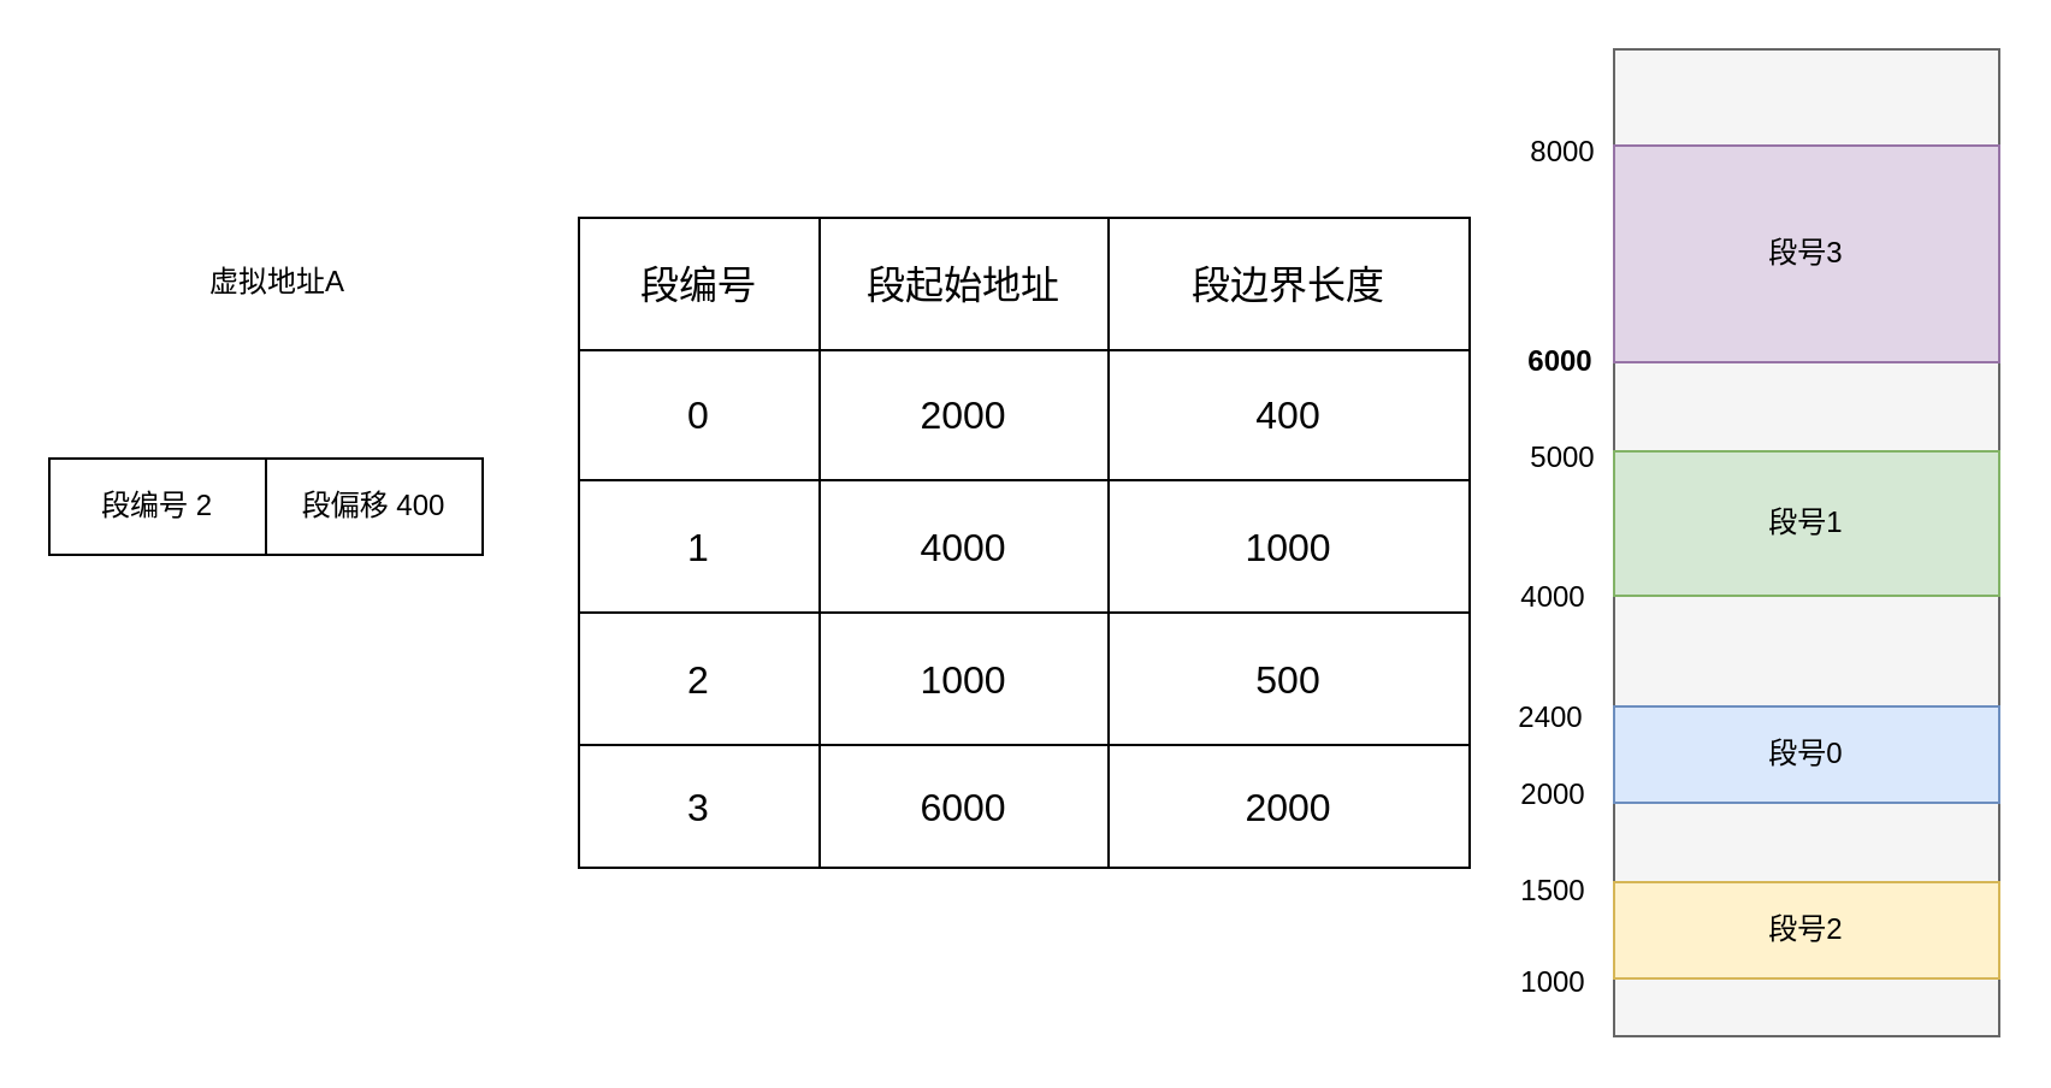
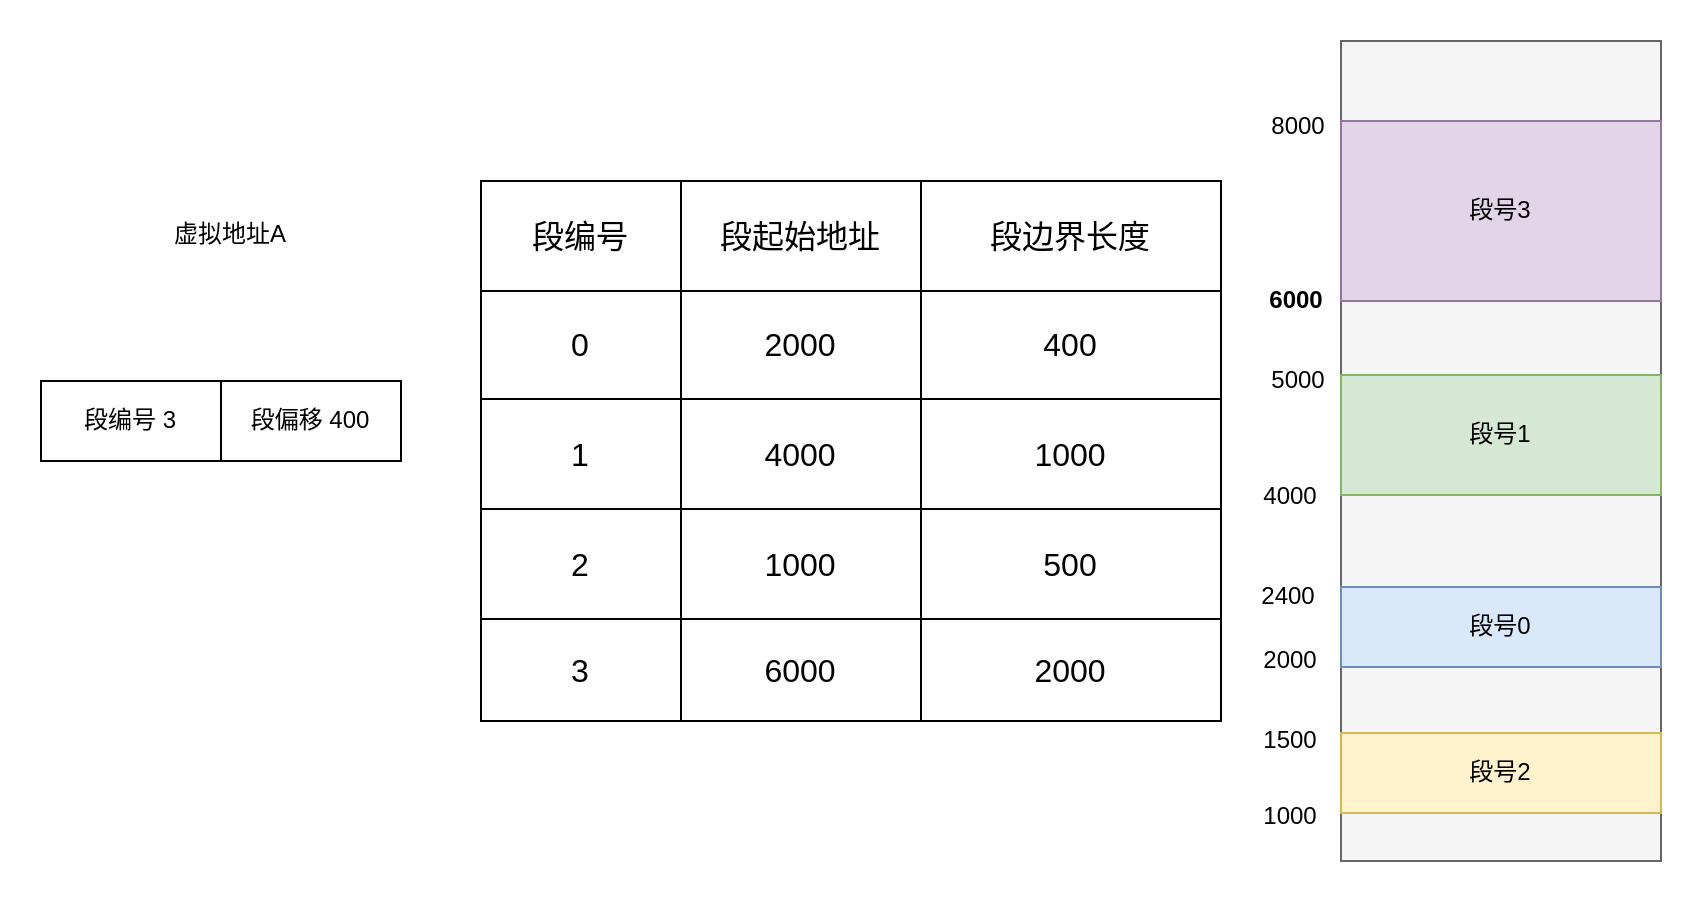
  <mxCell id="0" />
  <mxCell id="1" parent="0" />
  <mxCell id="2" value="" style="shape=table;startSize=0;container=1;collapsible=0;childLayout=tableLayout;fontSize=16;" vertex="1" parent="1"><mxGeometry x="240" y="90" width="370" height="270" as="geometry" /></mxCell>
  <mxCell id="3" value="" style="shape=tableRow;horizontal=0;startSize=0;swimlaneHead=0;swimlaneBody=0;strokeColor=inherit;top=0;left=0;bottom=0;right=0;collapsible=0;dropTarget=0;fillColor=none;points=[[0,0.5],[1,0.5]];portConstraint=eastwest;fontSize=16;" vertex="1" parent="2"><mxGeometry width="370" height="55" as="geometry" /></mxCell>
  <mxCell id="4" value="段编号" style="shape=partialRectangle;html=1;whiteSpace=wrap;connectable=0;strokeColor=inherit;overflow=hidden;fillColor=none;top=0;left=0;bottom=0;right=0;pointerEvents=1;fontSize=16;" vertex="1" parent="3"><mxGeometry width="100" height="55" as="geometry"><mxRectangle width="100" height="55" as="alternateBounds" /></mxGeometry></mxCell>
  <mxCell id="5" value="段起始地址" style="shape=partialRectangle;html=1;whiteSpace=wrap;connectable=0;strokeColor=inherit;overflow=hidden;fillColor=none;top=0;left=0;bottom=0;right=0;pointerEvents=1;fontSize=16;" vertex="1" parent="3"><mxGeometry x="100" width="120" height="55" as="geometry"><mxRectangle width="120" height="55" as="alternateBounds" /></mxGeometry></mxCell>
  <mxCell id="6" value="段边界长度" style="shape=partialRectangle;html=1;whiteSpace=wrap;connectable=0;strokeColor=inherit;overflow=hidden;fillColor=none;top=0;left=0;bottom=0;right=0;pointerEvents=1;fontSize=16;" vertex="1" parent="3"><mxGeometry x="220" width="150" height="55" as="geometry"><mxRectangle width="150" height="55" as="alternateBounds" /></mxGeometry></mxCell>
  <mxCell id="7" value="" style="shape=tableRow;horizontal=0;startSize=0;swimlaneHead=0;swimlaneBody=0;strokeColor=inherit;top=0;left=0;bottom=0;right=0;collapsible=0;dropTarget=0;fillColor=none;points=[[0,0.5],[1,0.5]];portConstraint=eastwest;fontSize=16;" vertex="1" parent="2"><mxGeometry y="55" width="370" height="54" as="geometry" /></mxCell>
  <mxCell id="8" value="0" style="shape=partialRectangle;html=1;whiteSpace=wrap;connectable=0;strokeColor=inherit;overflow=hidden;fillColor=none;top=0;left=0;bottom=0;right=0;pointerEvents=1;fontSize=16;" vertex="1" parent="7"><mxGeometry width="100" height="54" as="geometry"><mxRectangle width="100" height="54" as="alternateBounds" /></mxGeometry></mxCell>
  <mxCell id="9" value="2000" style="shape=partialRectangle;html=1;whiteSpace=wrap;connectable=0;strokeColor=inherit;overflow=hidden;fillColor=none;top=0;left=0;bottom=0;right=0;pointerEvents=1;fontSize=16;" vertex="1" parent="7"><mxGeometry x="100" width="120" height="54" as="geometry"><mxRectangle width="120" height="54" as="alternateBounds" /></mxGeometry></mxCell>
  <mxCell id="10" value="400" style="shape=partialRectangle;html=1;whiteSpace=wrap;connectable=0;strokeColor=inherit;overflow=hidden;fillColor=none;top=0;left=0;bottom=0;right=0;pointerEvents=1;fontSize=16;" vertex="1" parent="7"><mxGeometry x="220" width="150" height="54" as="geometry"><mxRectangle width="150" height="54" as="alternateBounds" /></mxGeometry></mxCell>
  <mxCell id="11" value="" style="shape=tableRow;horizontal=0;startSize=0;swimlaneHead=0;swimlaneBody=0;strokeColor=inherit;top=0;left=0;bottom=0;right=0;collapsible=0;dropTarget=0;fillColor=none;points=[[0,0.5],[1,0.5]];portConstraint=eastwest;fontSize=16;" vertex="1" parent="2"><mxGeometry y="109" width="370" height="55" as="geometry" /></mxCell>
  <mxCell id="12" value="1" style="shape=partialRectangle;html=1;whiteSpace=wrap;connectable=0;strokeColor=inherit;overflow=hidden;fillColor=none;top=0;left=0;bottom=0;right=0;pointerEvents=1;fontSize=16;" vertex="1" parent="11"><mxGeometry width="100" height="55" as="geometry"><mxRectangle width="100" height="55" as="alternateBounds" /></mxGeometry></mxCell>
  <mxCell id="13" value="4000" style="shape=partialRectangle;html=1;whiteSpace=wrap;connectable=0;strokeColor=inherit;overflow=hidden;fillColor=none;top=0;left=0;bottom=0;right=0;pointerEvents=1;fontSize=16;" vertex="1" parent="11"><mxGeometry x="100" width="120" height="55" as="geometry"><mxRectangle width="120" height="55" as="alternateBounds" /></mxGeometry></mxCell>
  <mxCell id="14" value="1000" style="shape=partialRectangle;html=1;whiteSpace=wrap;connectable=0;strokeColor=inherit;overflow=hidden;fillColor=none;top=0;left=0;bottom=0;right=0;pointerEvents=1;fontSize=16;" vertex="1" parent="11"><mxGeometry x="220" width="150" height="55" as="geometry"><mxRectangle width="150" height="55" as="alternateBounds" /></mxGeometry></mxCell>
  <mxCell id="15" style="shape=tableRow;horizontal=0;startSize=0;swimlaneHead=0;swimlaneBody=0;strokeColor=inherit;top=0;left=0;bottom=0;right=0;collapsible=0;dropTarget=0;fillColor=none;points=[[0,0.5],[1,0.5]];portConstraint=eastwest;fontSize=16;" vertex="1" parent="2"><mxGeometry y="164" width="370" height="55" as="geometry" /></mxCell>
  <mxCell id="16" value="2" style="shape=partialRectangle;html=1;whiteSpace=wrap;connectable=0;strokeColor=inherit;overflow=hidden;fillColor=none;top=0;left=0;bottom=0;right=0;pointerEvents=1;fontSize=16;" vertex="1" parent="15"><mxGeometry width="100" height="55" as="geometry"><mxRectangle width="100" height="55" as="alternateBounds" /></mxGeometry></mxCell>
  <mxCell id="17" value="1000" style="shape=partialRectangle;html=1;whiteSpace=wrap;connectable=0;strokeColor=inherit;overflow=hidden;fillColor=none;top=0;left=0;bottom=0;right=0;pointerEvents=1;fontSize=16;" vertex="1" parent="15"><mxGeometry x="100" width="120" height="55" as="geometry"><mxRectangle width="120" height="55" as="alternateBounds" /></mxGeometry></mxCell>
  <mxCell id="18" value="500" style="shape=partialRectangle;html=1;whiteSpace=wrap;connectable=0;strokeColor=inherit;overflow=hidden;fillColor=none;top=0;left=0;bottom=0;right=0;pointerEvents=1;fontSize=16;" vertex="1" parent="15"><mxGeometry x="220" width="150" height="55" as="geometry"><mxRectangle width="150" height="55" as="alternateBounds" /></mxGeometry></mxCell>
  <mxCell id="19" style="shape=tableRow;horizontal=0;startSize=0;swimlaneHead=0;swimlaneBody=0;strokeColor=inherit;top=0;left=0;bottom=0;right=0;collapsible=0;dropTarget=0;fillColor=none;points=[[0,0.5],[1,0.5]];portConstraint=eastwest;fontSize=16;" vertex="1" parent="2"><mxGeometry y="219" width="370" height="51" as="geometry" /></mxCell>
  <mxCell id="20" value="3" style="shape=partialRectangle;html=1;whiteSpace=wrap;connectable=0;strokeColor=inherit;overflow=hidden;fillColor=none;top=0;left=0;bottom=0;right=0;pointerEvents=1;fontSize=16;" vertex="1" parent="19"><mxGeometry width="100" height="51" as="geometry"><mxRectangle width="100" height="51" as="alternateBounds" /></mxGeometry></mxCell>
  <mxCell id="21" value="6000" style="shape=partialRectangle;html=1;whiteSpace=wrap;connectable=0;strokeColor=inherit;overflow=hidden;fillColor=none;top=0;left=0;bottom=0;right=0;pointerEvents=1;fontSize=16;" vertex="1" parent="19"><mxGeometry x="100" width="120" height="51" as="geometry"><mxRectangle width="120" height="51" as="alternateBounds" /></mxGeometry></mxCell>
  <mxCell id="22" value="2000" style="shape=partialRectangle;html=1;whiteSpace=wrap;connectable=0;strokeColor=inherit;overflow=hidden;fillColor=none;top=0;left=0;bottom=0;right=0;pointerEvents=1;fontSize=16;" vertex="1" parent="19"><mxGeometry x="220" width="150" height="51" as="geometry"><mxRectangle width="150" height="51" as="alternateBounds" /></mxGeometry></mxCell>
  <mxCell id="23" value="" style="shape=table;startSize=0;container=1;collapsible=0;childLayout=tableLayout;" vertex="1" parent="1"><mxGeometry x="20" y="190" width="180" height="40" as="geometry" /></mxCell>
  <mxCell id="24" value="" style="shape=tableRow;horizontal=0;startSize=0;swimlaneHead=0;swimlaneBody=0;strokeColor=inherit;top=0;left=0;bottom=0;right=0;collapsible=0;dropTarget=0;fillColor=none;points=[[0,0.5],[1,0.5]];portConstraint=eastwest;" vertex="1" parent="23"><mxGeometry width="180" height="40" as="geometry" /></mxCell>
- <mxCell id="25" value="段编号 2" style="shape=partialRectangle;html=1;whiteSpace=wrap;connectable=0;strokeColor=inherit;overflow=hidden;fillColor=none;top=0;left=0;bottom=0;right=0;pointerEvents=1;" vertex="1" parent="24"><mxGeometry width="90" height="40" as="geometry"><mxRectangle width="90" height="40" as="alternateBounds" /></mxGeometry></mxCell>
+ <mxCell id="25" value="段编号 3" style="shape=partialRectangle;html=1;whiteSpace=wrap;connectable=0;strokeColor=inherit;overflow=hidden;fillColor=none;top=0;left=0;bottom=0;right=0;pointerEvents=1;" vertex="1" parent="24"><mxGeometry width="90" height="40" as="geometry"><mxRectangle width="90" height="40" as="alternateBounds" /></mxGeometry></mxCell>
  <mxCell id="26" value="段偏移 400" style="shape=partialRectangle;html=1;whiteSpace=wrap;connectable=0;strokeColor=inherit;overflow=hidden;fillColor=none;top=0;left=0;bottom=0;right=0;pointerEvents=1;" vertex="1" parent="24"><mxGeometry x="90" width="90" height="40" as="geometry"><mxRectangle width="90" height="40" as="alternateBounds" /></mxGeometry></mxCell>
  <mxCell id="27" value="虚拟地址A" style="text;html=1;strokeColor=none;fillColor=none;align=center;verticalAlign=middle;whiteSpace=wrap;rounded=0;" vertex="1" parent="1"><mxGeometry x="50" y="102" width="130" height="30" as="geometry" /></mxCell>
  <mxCell id="28" value="" style="rounded=0;whiteSpace=wrap;html=1;fillColor=#f5f5f5;fontColor=#333333;strokeColor=#666666;" vertex="1" parent="1"><mxGeometry x="670" y="20" width="160" height="410" as="geometry" /></mxCell>
  <mxCell id="29" value="段号2" style="rounded=0;whiteSpace=wrap;html=1;fillColor=#fff2cc;strokeColor=#d6b656;" vertex="1" parent="1"><mxGeometry x="670" y="366" width="160" height="40" as="geometry" /></mxCell>
  <mxCell id="30" value="1000" style="text;html=1;strokeColor=none;fillColor=none;align=center;verticalAlign=middle;whiteSpace=wrap;rounded=0;" vertex="1" parent="1"><mxGeometry x="615" y="393" width="60" height="30" as="geometry" /></mxCell>
  <mxCell id="31" value="1500" style="text;html=1;strokeColor=none;fillColor=none;align=center;verticalAlign=middle;whiteSpace=wrap;rounded=0;" vertex="1" parent="1"><mxGeometry x="615" y="355" width="60" height="30" as="geometry" /></mxCell>
  <mxCell id="32" value="段号0" style="rounded=0;whiteSpace=wrap;html=1;fillColor=#dae8fc;strokeColor=#6c8ebf;" vertex="1" parent="1"><mxGeometry x="670" y="293" width="160" height="40" as="geometry" /></mxCell>
  <mxCell id="33" value="段号1" style="rounded=0;whiteSpace=wrap;html=1;fillColor=#d5e8d4;strokeColor=#82b366;" vertex="1" parent="1"><mxGeometry x="670" y="187" width="160" height="60" as="geometry" /></mxCell>
  <mxCell id="34" value="段号3" style="rounded=0;whiteSpace=wrap;html=1;fillColor=#e1d5e7;strokeColor=#9673a6;" vertex="1" parent="1"><mxGeometry x="670" y="60" width="160" height="90" as="geometry" /></mxCell>
  <mxCell id="35" value="2000" style="text;html=1;strokeColor=none;fillColor=none;align=center;verticalAlign=middle;whiteSpace=wrap;rounded=0;" vertex="1" parent="1"><mxGeometry x="615" y="315" width="60" height="30" as="geometry" /></mxCell>
  <mxCell id="36" value="2400" style="text;html=1;strokeColor=none;fillColor=none;align=center;verticalAlign=middle;whiteSpace=wrap;rounded=0;" vertex="1" parent="1"><mxGeometry x="614" y="283" width="60" height="30" as="geometry" /></mxCell>
  <mxCell id="37" value="4000" style="text;html=1;strokeColor=none;fillColor=none;align=center;verticalAlign=middle;whiteSpace=wrap;rounded=0;" vertex="1" parent="1"><mxGeometry x="615" y="233" width="60" height="30" as="geometry" /></mxCell>
  <mxCell id="38" value="5000" style="text;html=1;strokeColor=none;fillColor=none;align=center;verticalAlign=middle;whiteSpace=wrap;rounded=0;" vertex="1" parent="1"><mxGeometry x="619" y="175" width="60" height="30" as="geometry" /></mxCell>
  <mxCell id="39" value="6000" style="text;html=1;strokeColor=none;fillColor=none;align=center;verticalAlign=middle;whiteSpace=wrap;rounded=0;fontStyle=1" vertex="1" parent="1"><mxGeometry x="618" y="135" width="60" height="30" as="geometry" /></mxCell>
  <mxCell id="40" value="8000" style="text;html=1;strokeColor=none;fillColor=none;align=center;verticalAlign=middle;whiteSpace=wrap;rounded=0;" vertex="1" parent="1"><mxGeometry x="619" y="48" width="60" height="30" as="geometry" /></mxCell>
